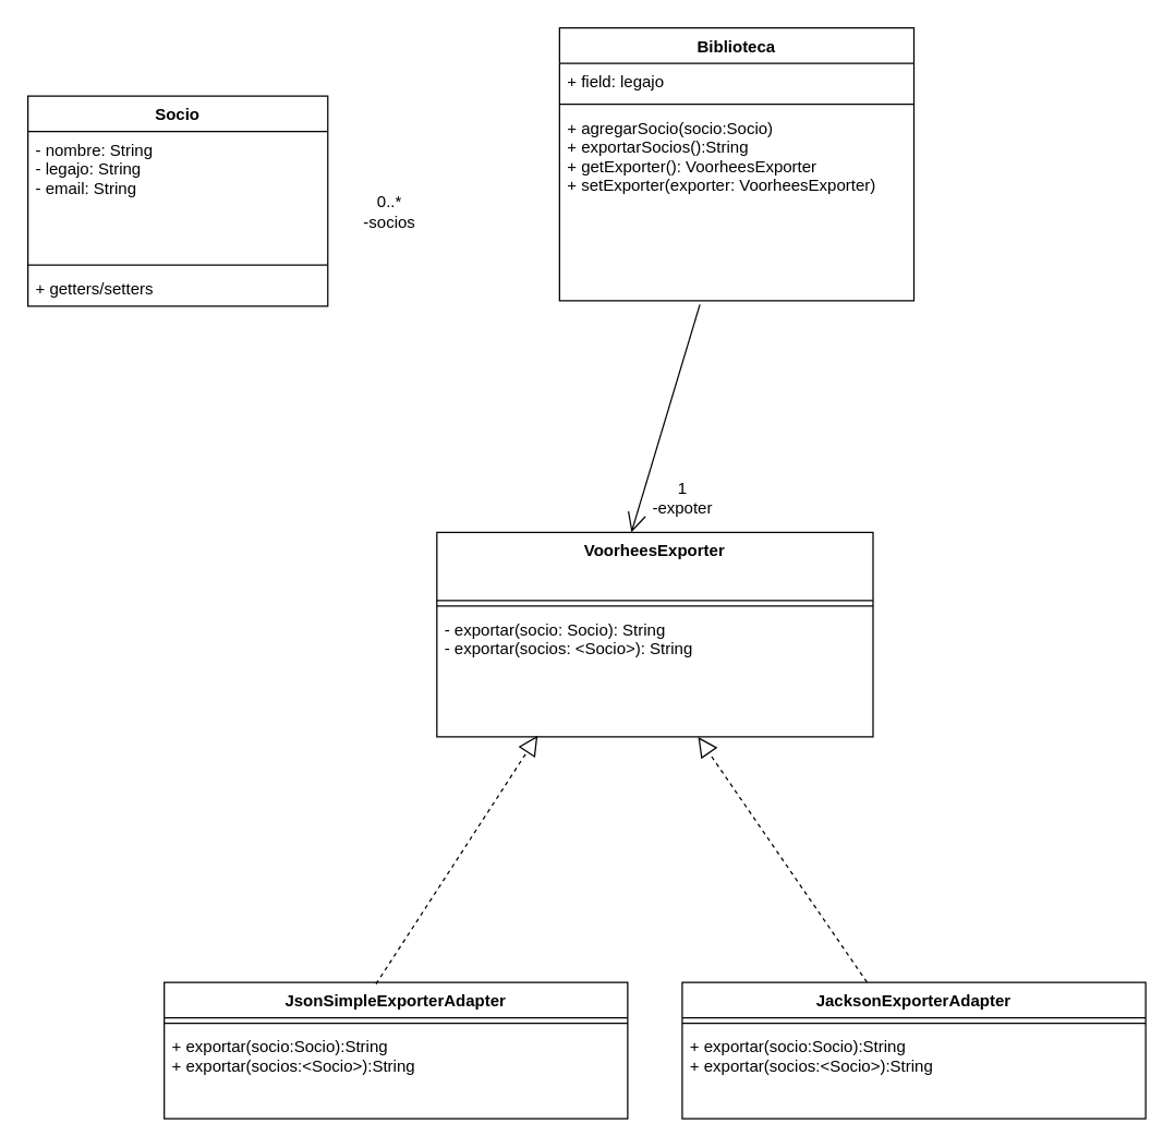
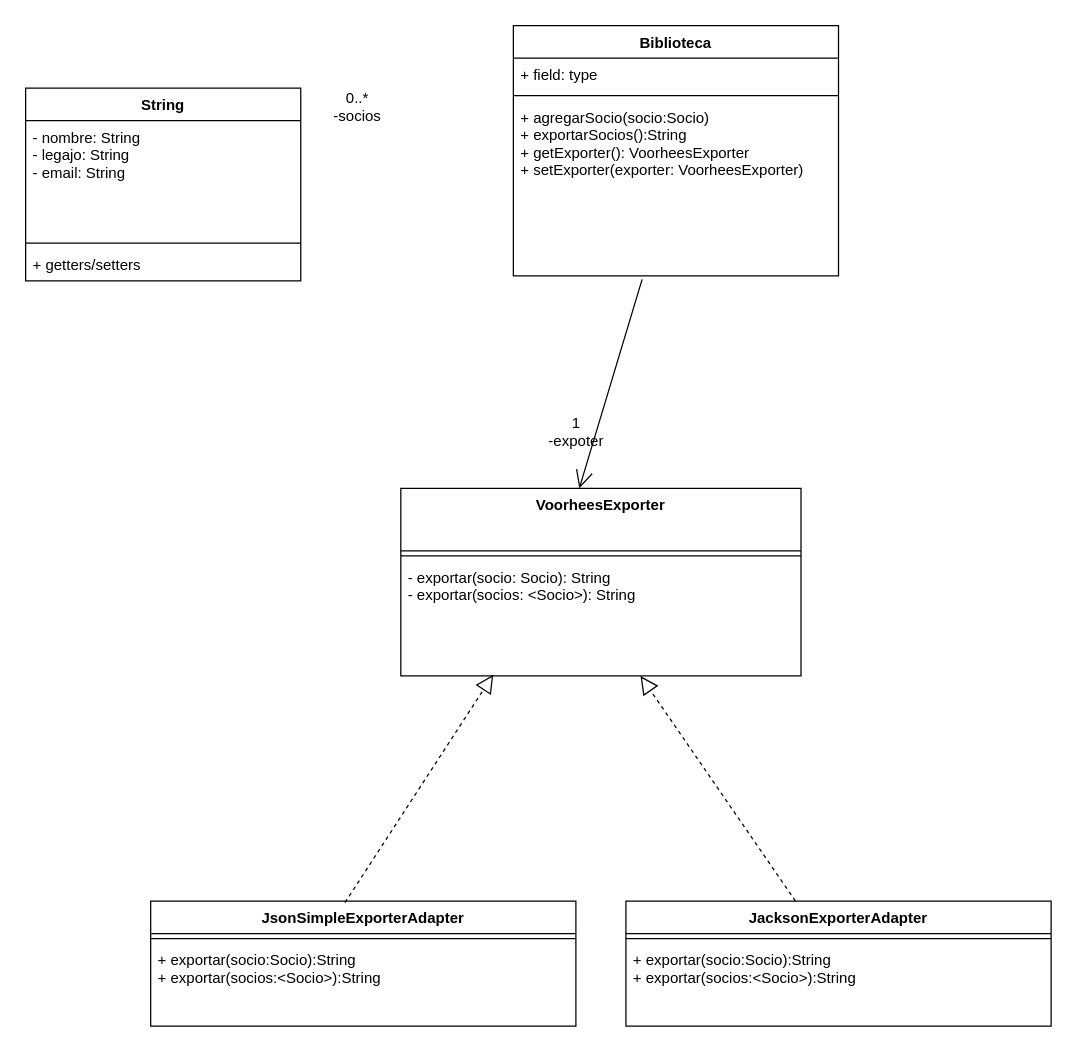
  <mxCell id="0" />
  <mxCell id="1" parent="0" />
- <mxCell id="2" value="Socio" style="swimlane;fontStyle=1;align=center;verticalAlign=top;childLayout=stackLayout;horizontal=1;startSize=26;horizontalStack=0;resizeParent=1;resizeParentMax=0;resizeLast=0;collapsible=1;marginBottom=0;" vertex="1" parent="1"><mxGeometry x="20" y="70" width="220" height="154" as="geometry" /></mxCell>
+ <mxCell id="2" value="String" style="swimlane;fontStyle=1;align=center;verticalAlign=top;childLayout=stackLayout;horizontal=1;startSize=26;horizontalStack=0;resizeParent=1;resizeParentMax=0;resizeLast=0;collapsible=1;marginBottom=0;" vertex="1" parent="1"><mxGeometry x="20" y="70" width="220" height="154" as="geometry" /></mxCell>
  <mxCell id="3" value="- nombre: String&#10;- legajo: String&#10;- email: String" style="text;strokeColor=none;fillColor=none;align=left;verticalAlign=top;spacingLeft=4;spacingRight=4;overflow=hidden;rotatable=0;points=[[0,0.5],[1,0.5]];portConstraint=eastwest;" vertex="1" parent="2"><mxGeometry y="26" width="220" height="94" as="geometry" /></mxCell>
  <mxCell id="4" value="" style="line;strokeWidth=1;fillColor=none;align=left;verticalAlign=middle;spacingTop=-1;spacingLeft=3;spacingRight=3;rotatable=0;labelPosition=right;points=[];portConstraint=eastwest;" vertex="1" parent="2"><mxGeometry y="120" width="220" height="8" as="geometry" /></mxCell>
  <mxCell id="5" value="+ getters/setters" style="text;strokeColor=none;fillColor=none;align=left;verticalAlign=top;spacingLeft=4;spacingRight=4;overflow=hidden;rotatable=0;points=[[0,0.5],[1,0.5]];portConstraint=eastwest;" vertex="1" parent="2"><mxGeometry y="128" width="220" height="26" as="geometry" /></mxCell>
  <mxCell id="6" value="Biblioteca" style="swimlane;fontStyle=1;align=center;verticalAlign=top;childLayout=stackLayout;horizontal=1;startSize=26;horizontalStack=0;resizeParent=1;resizeParentMax=0;resizeLast=0;collapsible=1;marginBottom=0;" vertex="1" parent="1"><mxGeometry x="410" y="20" width="260" height="200" as="geometry" /></mxCell>
- <mxCell id="7" value="+ field: legajo" style="text;strokeColor=none;fillColor=none;align=left;verticalAlign=top;spacingLeft=4;spacingRight=4;overflow=hidden;rotatable=0;points=[[0,0.5],[1,0.5]];portConstraint=eastwest;" vertex="1" parent="6"><mxGeometry y="26" width="260" height="26" as="geometry" /></mxCell>
+ <mxCell id="7" value="+ field: type" style="text;strokeColor=none;fillColor=none;align=left;verticalAlign=top;spacingLeft=4;spacingRight=4;overflow=hidden;rotatable=0;points=[[0,0.5],[1,0.5]];portConstraint=eastwest;" vertex="1" parent="6"><mxGeometry y="26" width="260" height="26" as="geometry" /></mxCell>
  <mxCell id="8" value="" style="line;strokeWidth=1;fillColor=none;align=left;verticalAlign=middle;spacingTop=-1;spacingLeft=3;spacingRight=3;rotatable=0;labelPosition=right;points=[];portConstraint=eastwest;" vertex="1" parent="6"><mxGeometry y="52" width="260" height="8" as="geometry" /></mxCell>
  <mxCell id="9" value="+ agregarSocio(socio:Socio)&#10;+ exportarSocios():String&#10;+ getExporter(): VoorheesExporter&#10;+ setExporter(exporter: VoorheesExporter)" style="text;strokeColor=none;fillColor=none;align=left;verticalAlign=top;spacingLeft=4;spacingRight=4;overflow=hidden;rotatable=0;points=[[0,0.5],[1,0.5]];portConstraint=eastwest;" vertex="1" parent="6"><mxGeometry y="60" width="260" height="140" as="geometry" /></mxCell>
- <mxCell id="10" value="0..*&lt;br&gt;-socios" style="text;html=1;align=center;verticalAlign=middle;resizable=0;points=[];autosize=1;strokeColor=none;fillColor=none;" vertex="1" parent="1"><mxGeometry x="260" y="140" width="50" height="30" as="geometry" /></mxCell>
+ <mxCell id="10" value="0..*&lt;br&gt;-socios" style="text;html=1;align=center;verticalAlign=middle;resizable=0;points=[];autosize=1;strokeColor=none;fillColor=none;" vertex="1" parent="1"><mxGeometry x="260" y="70" width="50" height="30" as="geometry" /></mxCell>
  <mxCell id="11" value="VoorheesExporter&#10;" style="swimlane;fontStyle=1;align=center;verticalAlign=top;childLayout=stackLayout;horizontal=1;startSize=50;horizontalStack=0;resizeParent=1;resizeParentMax=0;resizeLast=0;collapsible=1;marginBottom=0;" vertex="1" parent="1"><mxGeometry x="320" y="390" width="320" height="150" as="geometry" /></mxCell>
  <mxCell id="12" value="" style="line;strokeWidth=1;fillColor=none;align=left;verticalAlign=middle;spacingTop=-1;spacingLeft=3;spacingRight=3;rotatable=0;labelPosition=right;points=[];portConstraint=eastwest;" vertex="1" parent="11"><mxGeometry y="50" width="320" height="8" as="geometry" /></mxCell>
  <mxCell id="13" value="- exportar(socio: Socio): String&#10;- exportar(socios: &lt;Socio&gt;): String" style="text;strokeColor=none;fillColor=none;align=left;verticalAlign=top;spacingLeft=4;spacingRight=4;overflow=hidden;rotatable=0;points=[[0,0.5],[1,0.5]];portConstraint=eastwest;" vertex="1" parent="11"><mxGeometry y="58" width="320" height="92" as="geometry" /></mxCell>
  <mxCell id="14" value="" style="endArrow=open;endFill=1;endSize=12;html=1;rounded=0;exitX=0.396;exitY=1.021;exitDx=0;exitDy=0;exitPerimeter=0;entryX=0.446;entryY=0;entryDx=0;entryDy=0;entryPerimeter=0;" edge="1" parent="1" source="9" target="11"><mxGeometry width="160" relative="1" as="geometry"><mxPoint x="510" y="230" as="sourcePoint" /><mxPoint x="460" y="180" as="targetPoint" /></mxGeometry></mxCell>
- <mxCell id="15" value="1 &lt;br&gt;-expoter" style="text;html=1;align=center;verticalAlign=middle;resizable=0;points=[];autosize=1;strokeColor=none;fillColor=none;" vertex="1" parent="1"><mxGeometry x="470" y="350" width="60" height="30" as="geometry" /></mxCell>
+ <mxCell id="15" value="1 &lt;br&gt;-expoter" style="text;html=1;align=center;verticalAlign=middle;resizable=0;points=[];autosize=1;strokeColor=none;fillColor=none;" vertex="1" parent="1"><mxGeometry x="430" y="330" width="60" height="30" as="geometry" /></mxCell>
  <mxCell id="16" value="JsonSimpleExporterAdapter" style="swimlane;fontStyle=1;align=center;verticalAlign=top;childLayout=stackLayout;horizontal=1;startSize=26;horizontalStack=0;resizeParent=1;resizeParentMax=0;resizeLast=0;collapsible=1;marginBottom=0;" vertex="1" parent="1"><mxGeometry x="120" y="720" width="340" height="100" as="geometry" /></mxCell>
  <mxCell id="17" value="" style="line;strokeWidth=1;fillColor=none;align=left;verticalAlign=middle;spacingTop=-1;spacingLeft=3;spacingRight=3;rotatable=0;labelPosition=right;points=[];portConstraint=eastwest;" vertex="1" parent="16"><mxGeometry y="26" width="340" height="8" as="geometry" /></mxCell>
  <mxCell id="18" value="+ exportar(socio:Socio):String&#10;+ exportar(socios:&lt;Socio&gt;):String" style="text;strokeColor=none;fillColor=none;align=left;verticalAlign=top;spacingLeft=4;spacingRight=4;overflow=hidden;rotatable=0;points=[[0,0.5],[1,0.5]];portConstraint=eastwest;" vertex="1" parent="16"><mxGeometry y="34" width="340" height="66" as="geometry" /></mxCell>
  <mxCell id="19" value="" style="endArrow=block;dashed=1;endFill=0;endSize=12;html=1;rounded=0;exitX=0.457;exitY=0.012;exitDx=0;exitDy=0;exitPerimeter=0;entryX=0.231;entryY=0.989;entryDx=0;entryDy=0;entryPerimeter=0;" edge="1" parent="1" source="16" target="13"><mxGeometry width="160" relative="1" as="geometry"><mxPoint x="300" y="470" as="sourcePoint" /><mxPoint x="460" y="470" as="targetPoint" /></mxGeometry></mxCell>
  <mxCell id="20" value="JacksonExporterAdapter" style="swimlane;fontStyle=1;align=center;verticalAlign=top;childLayout=stackLayout;horizontal=1;startSize=26;horizontalStack=0;resizeParent=1;resizeParentMax=0;resizeLast=0;collapsible=1;marginBottom=0;" vertex="1" parent="1"><mxGeometry x="500" y="720" width="340" height="100" as="geometry" /></mxCell>
  <mxCell id="21" value="" style="line;strokeWidth=1;fillColor=none;align=left;verticalAlign=middle;spacingTop=-1;spacingLeft=3;spacingRight=3;rotatable=0;labelPosition=right;points=[];portConstraint=eastwest;" vertex="1" parent="20"><mxGeometry y="26" width="340" height="8" as="geometry" /></mxCell>
  <mxCell id="22" value="+ exportar(socio:Socio):String&#10;+ exportar(socios:&lt;Socio&gt;):String" style="text;strokeColor=none;fillColor=none;align=left;verticalAlign=top;spacingLeft=4;spacingRight=4;overflow=hidden;rotatable=0;points=[[0,0.5],[1,0.5]];portConstraint=eastwest;" vertex="1" parent="20"><mxGeometry y="34" width="340" height="66" as="geometry" /></mxCell>
  <mxCell id="23" value="" style="endArrow=block;dashed=1;endFill=0;endSize=12;html=1;rounded=0;" edge="1" parent="1" source="20" target="13"><mxGeometry width="160" relative="1" as="geometry"><mxPoint x="285.38" y="731.2" as="sourcePoint" /><mxPoint x="403.92" y="548.988" as="targetPoint" /></mxGeometry></mxCell>
